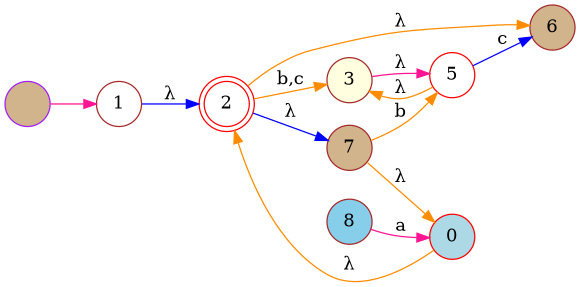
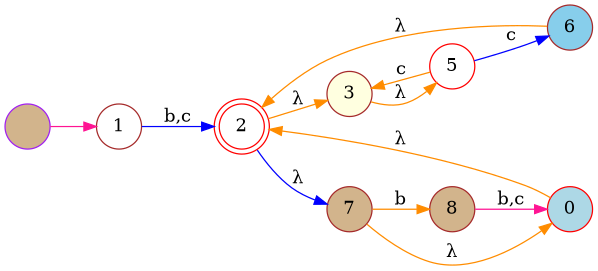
  digraph {
    rankdir=LR
    node [color=brown fillcolor=white margin=0 shape=circle style=filled]
    edge [color=darkorange]
    2 [color=red shape=doublecircle]
    3 [fillcolor=lightyellow]
    7 [fillcolor=tan]
    5 [color=red]
-   8 [fillcolor=skyblue]
+   8 [fillcolor=tan]
    n6 [color=red fillcolor=lightblue label=0]
    " " [color=purple fillcolor=tan]
    1
-   6 [fillcolor=tan]
-   2 -> 3 [label="b,c"]
+   6 [fillcolor=skyblue]
+   2 -> 3 [label="λ"]
    2 -> 7 [color=blue label="λ"]
-   3 -> 5 [color=deeppink label="λ"]
-   7 -> 5 [label=b]
+   3 -> 5 [label="λ"]
+   7 -> 8 [label=b]
    7 -> n6 [label="λ"]
-   5 -> 3 [label="λ"]
+   5 -> 3 [label=c]
    5 -> 6 [color=blue label=c]
-   8 -> n6 [color=deeppink label=a]
+   8 -> n6 [color=deeppink label="b,c"]
    n6 -> 2 [label="λ"]
    " " -> 1 [color=deeppink]
-   1 -> 2 [color=blue label="λ"]
-   2 -> 6 [label="λ"]
+   1 -> 2 [color=blue label="b,c"]
+   6 -> 2 [label="λ"]
  }
